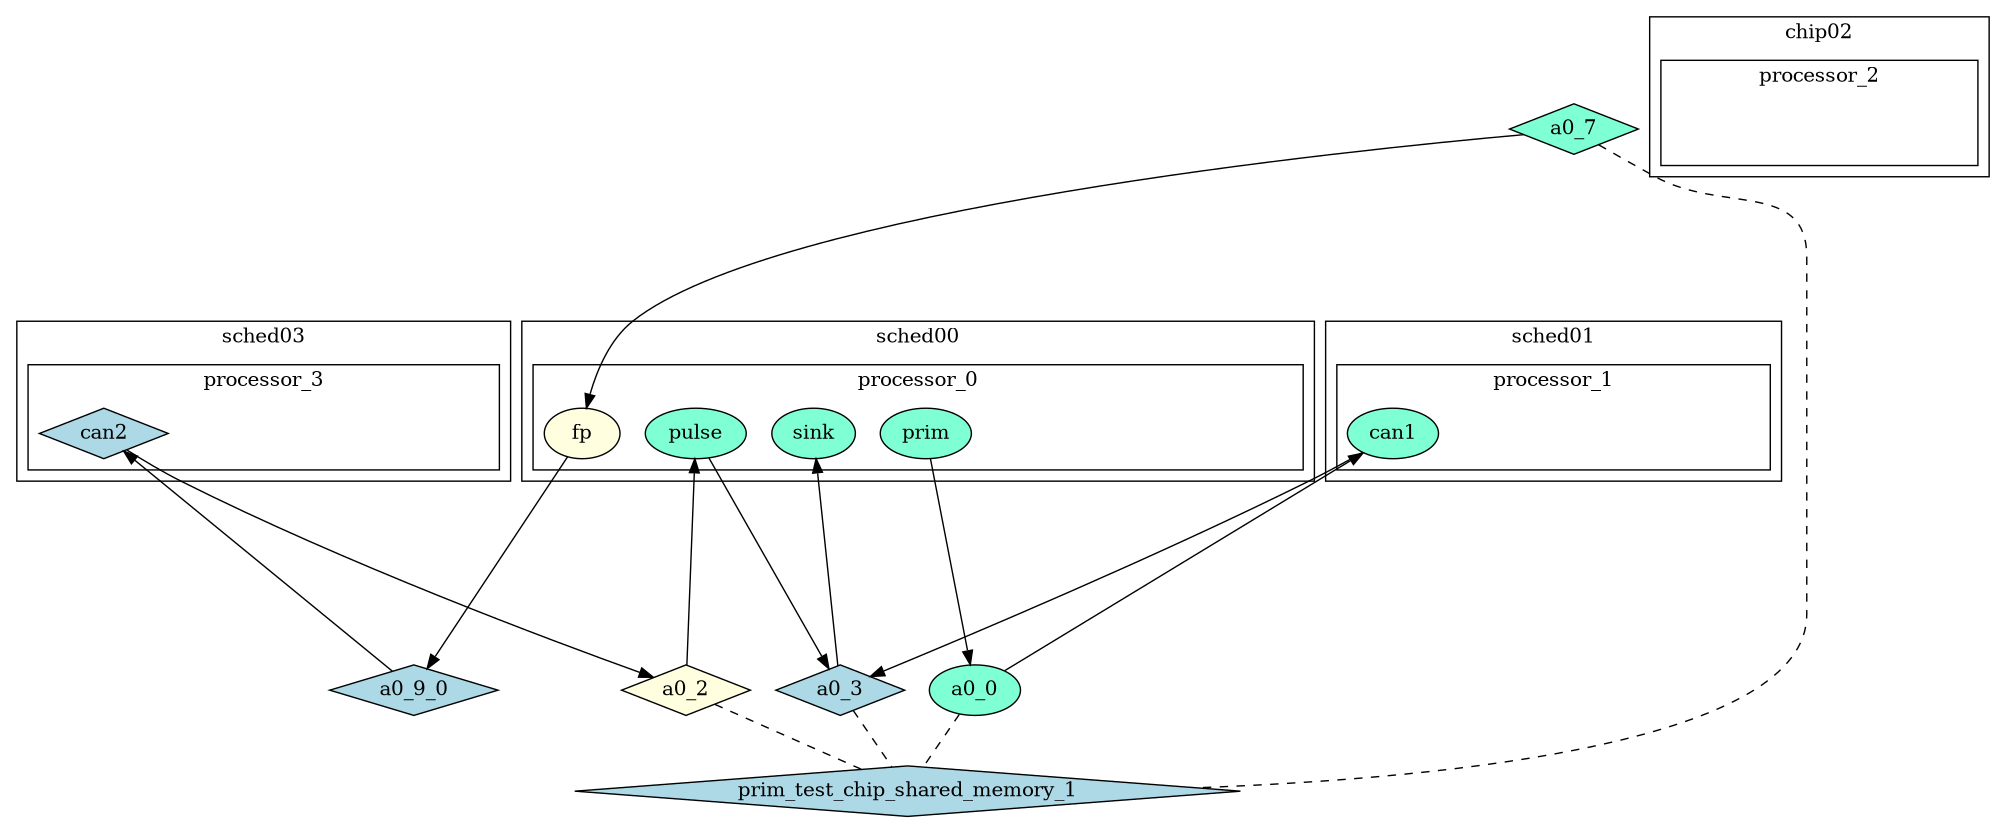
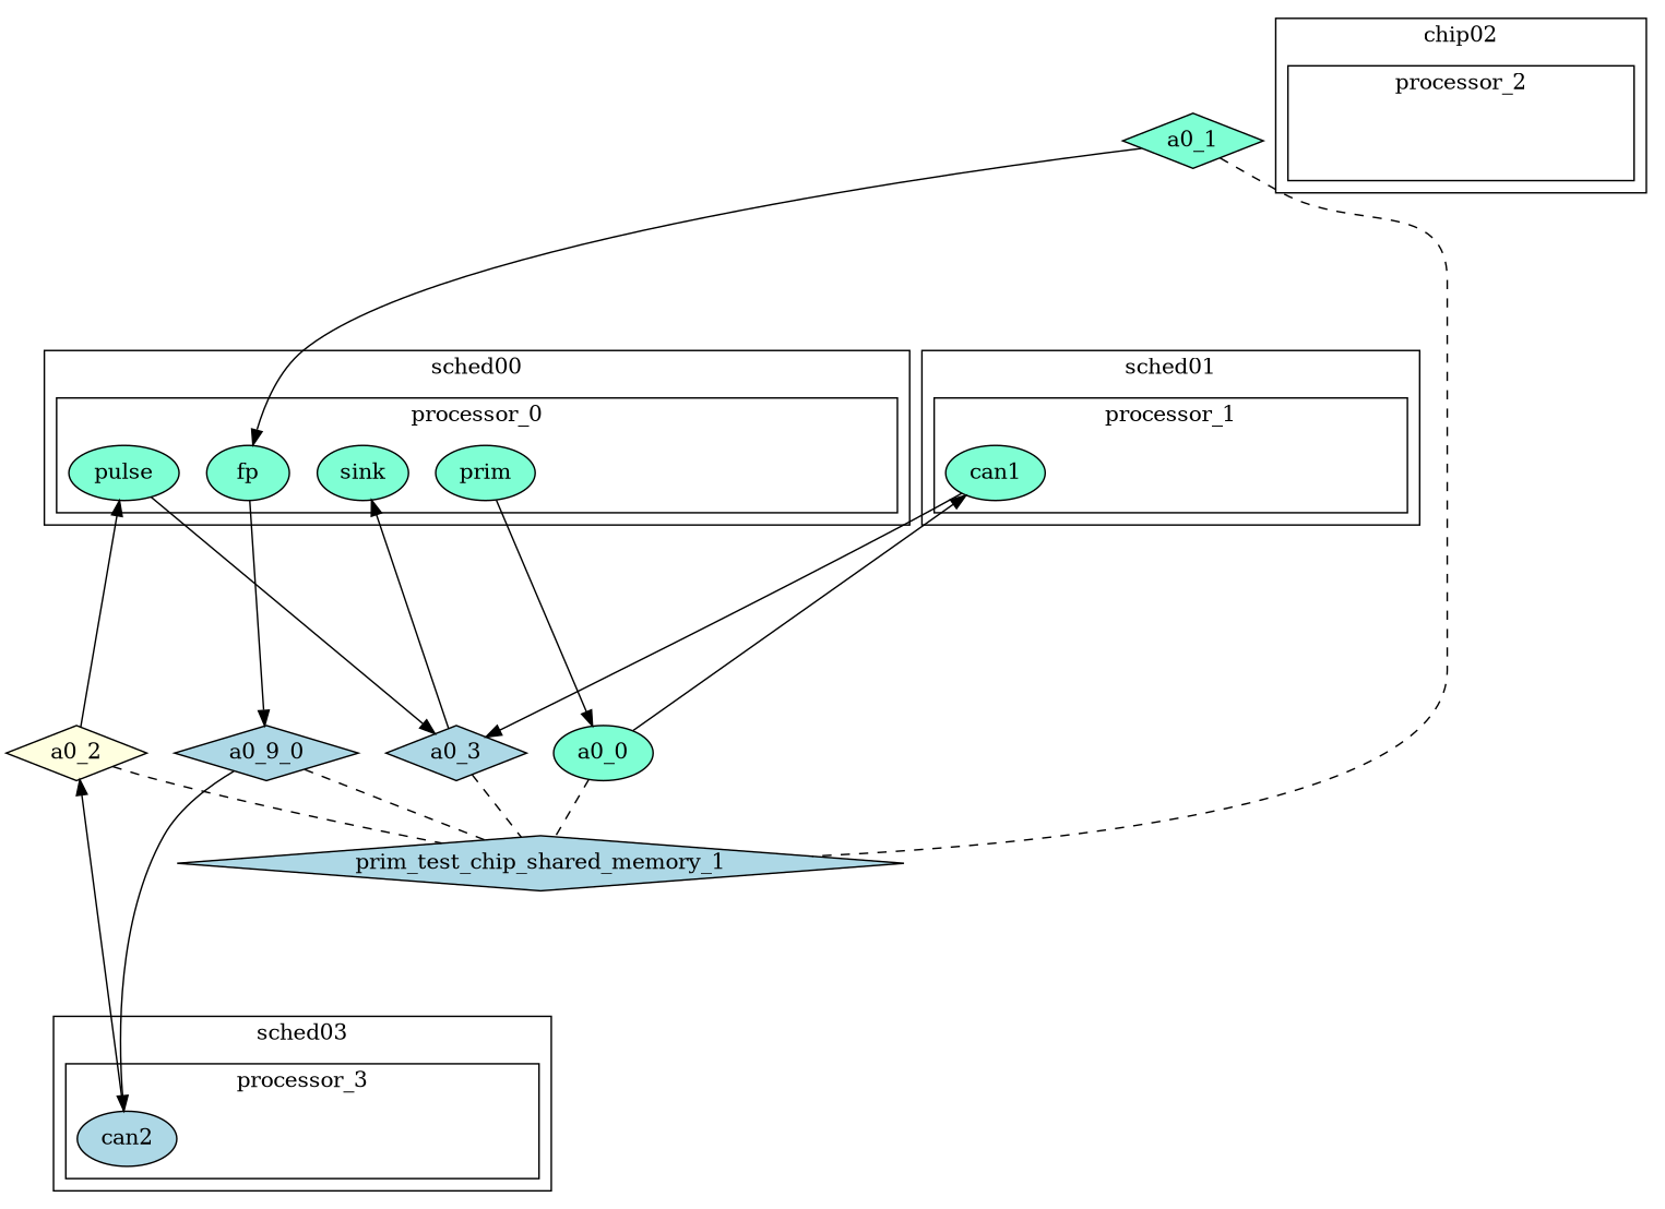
  digraph {
    node [style=filled fillcolor=aquamarine]
    edge [minlen=4]
    dummy_processor_0 [style=invis fillcolor=""]
    n2 [label=prim]
-   n3 [fillcolor=lightyellow label=fp]
+   n3 [label=fp]
    n4 [label=pulse]
    n5 [label=sink]
    dummy_processor_1 [style=invis fillcolor=""]
    n7 [label=can1]
    dummy_processor_2 [style=invis fillcolor=""]
    dummy_processor_3 [style=invis fillcolor=""]
-   n10 [fillcolor=lightblue label=can2 shape=diamond]
+   n10 [fillcolor=lightblue label=can2]
    n11 [label=a0_0 shape=ellipse]
    n12 [fillcolor=lightblue label=a0_9_0 shape=diamond]
    n13 [fillcolor=lightblue label=a0_3 shape=diamond]
    n14 [fillcolor=lightyellow label=a0_2 shape=diamond]
    n15 [fillcolor=lightblue label=prim_test_chip_shared_memory_1 shape=diamond]
-   n16 [label=a0_7 shape=diamond]
+   n16 [label=a0_1 shape=diamond]
    subgraph cluster_1 {
      label=sched00
      subgraph cluster_2 {
        label=processor_0
        dummy_processor_0
        n2
        n3
        n4
        n5
      }
    }
    subgraph cluster_3 {
      label=sched01
      subgraph cluster_4 {
        label=processor_1
        dummy_processor_1
        n7
      }
    }
    subgraph cluster_5 {
      label=chip02
      subgraph cluster_6 {
        label=processor_2
        dummy_processor_2
      }
    }
    subgraph cluster_7 {
      label=sched03
      subgraph cluster_8 {
        label=processor_3
        dummy_processor_3
        n10
      }
    }
    n2 -> n11
    n3 -> n12
    n4 -> n13
    n7 -> n13
    n10 -> n14
    n11 -> n7
    n11 -> n15 [arrowhead=none style=dashed minlen=""]
    n12 -> n10
+   n12 -> n15 [arrowhead=none style=dashed minlen=""]
    n13 -> n5
    n13 -> n15 [arrowhead=none style=dashed minlen=""]
    n14 -> n4
    n14 -> n15 [arrowhead=none style=dashed minlen=""]
    n16 -> n3
    n16 -> n15 [arrowhead=none style=dashed minlen=""]
  }
